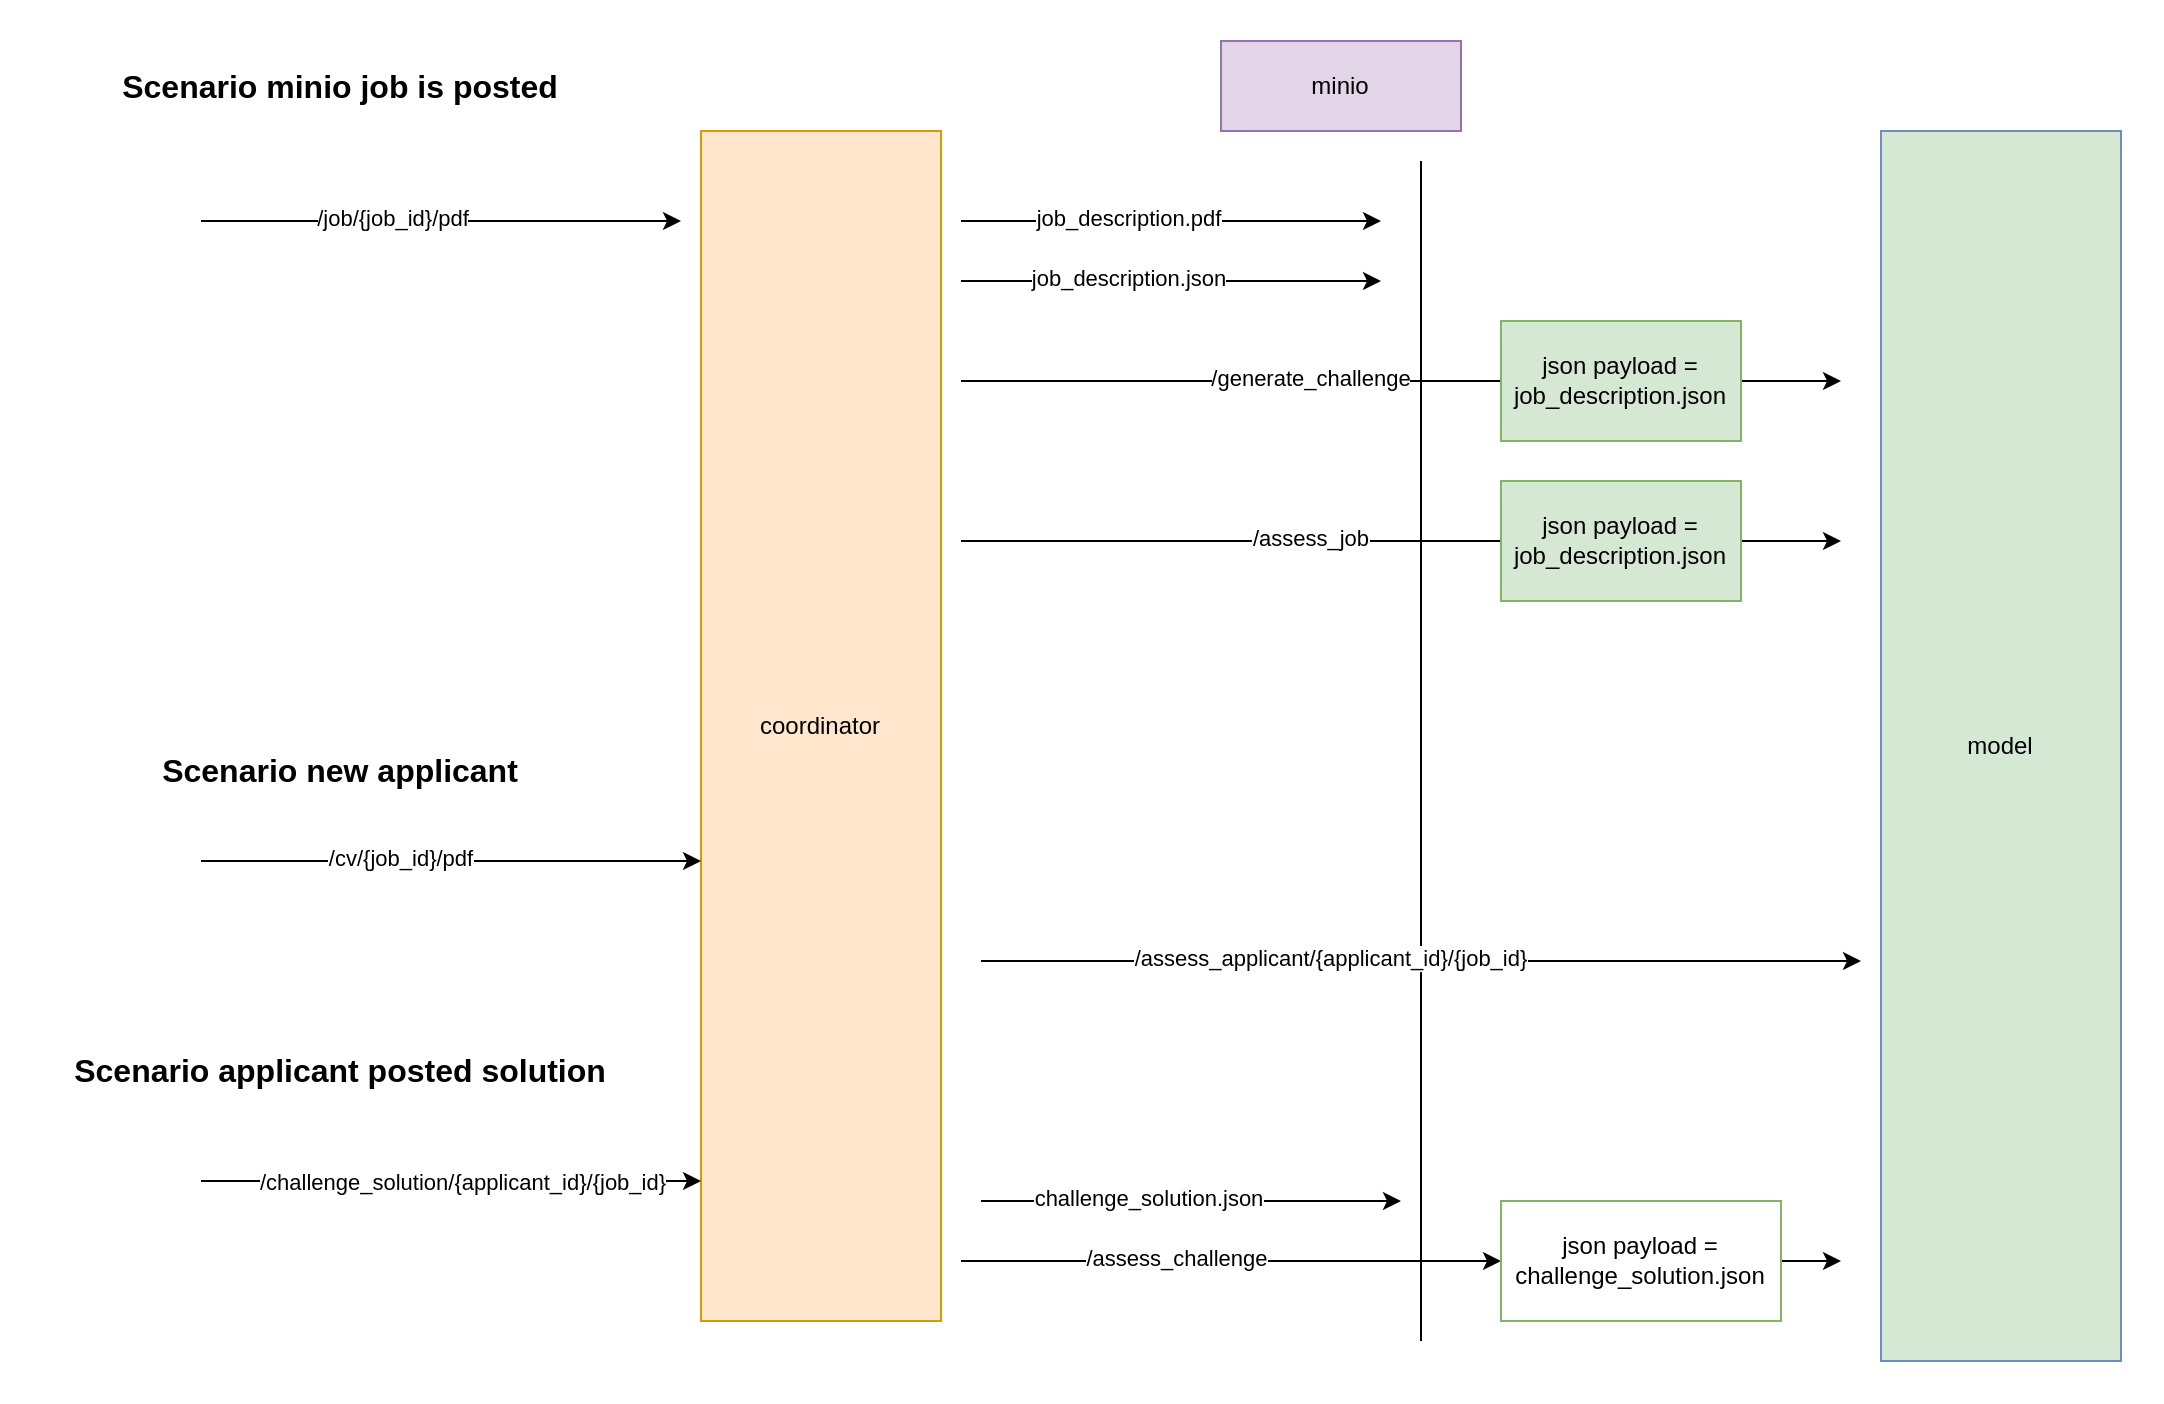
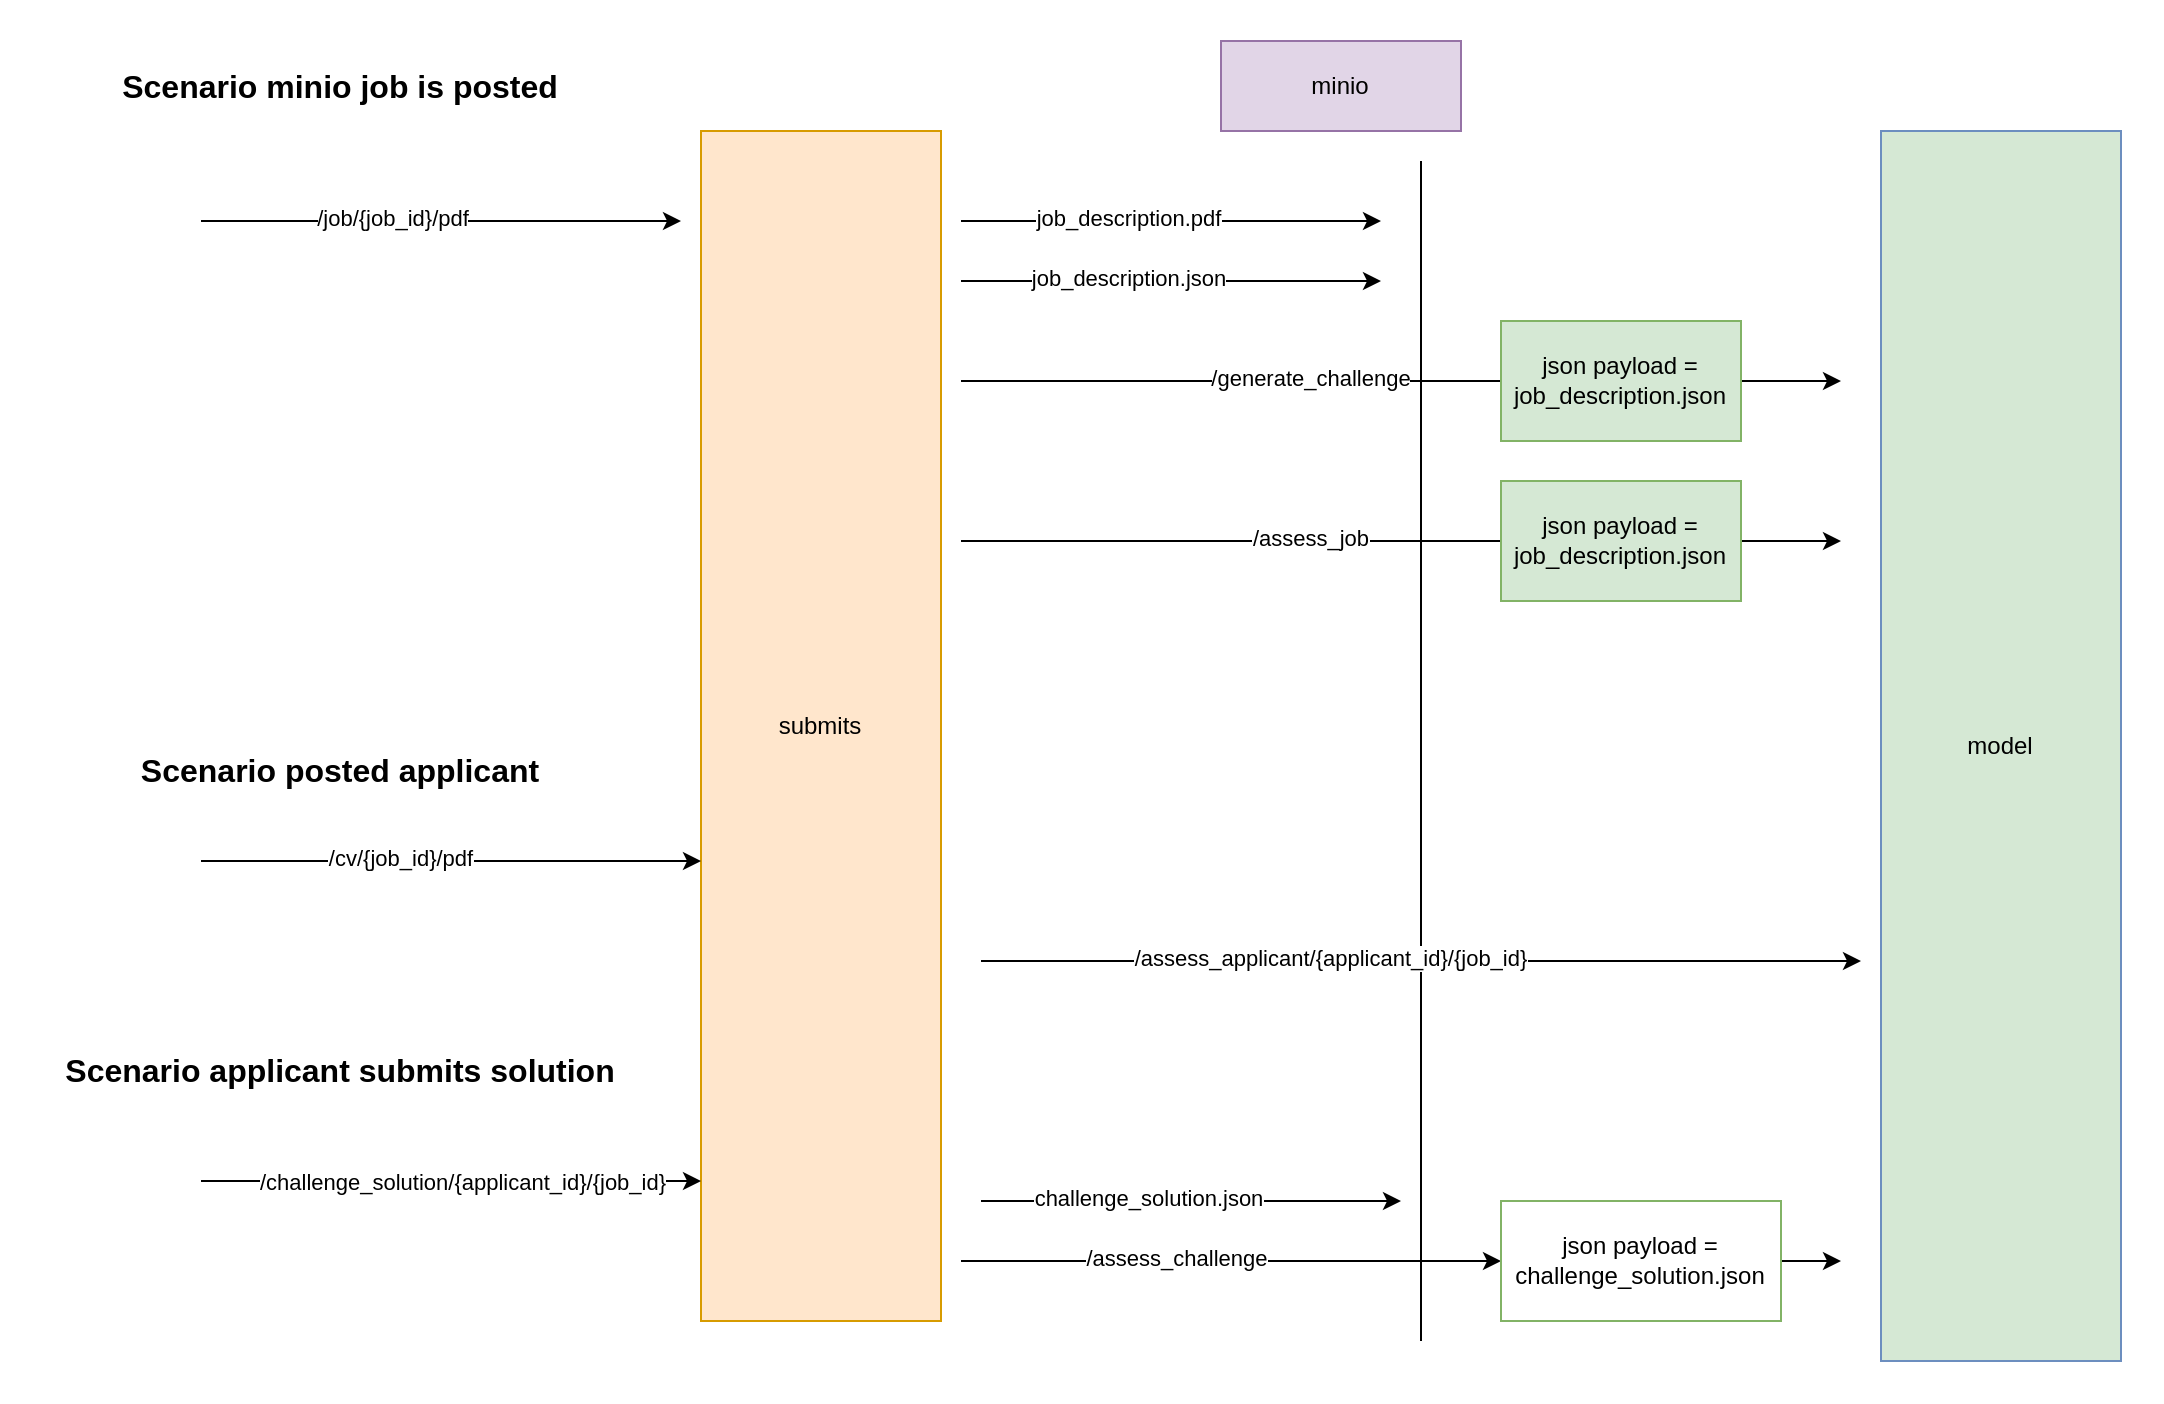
  <mxCell id="0" />
  <mxCell id="1" parent="0" />
- <mxCell id="2" value="coordinator" style="rounded=0;whiteSpace=wrap;html=1;fillColor=#ffe6cc;strokeColor=#d79b00;" vertex="1" parent="1"><mxGeometry x="350" y="65" width="120" height="595" as="geometry" /></mxCell>
+ <mxCell id="2" value="submits" style="rounded=0;whiteSpace=wrap;html=1;fillColor=#ffe6cc;strokeColor=#d79b00;" vertex="1" parent="1"><mxGeometry x="350" y="65" width="120" height="595" as="geometry" /></mxCell>
  <mxCell id="3" value="model" style="rounded=0;whiteSpace=wrap;html=1;fillColor=#d5e8d4;strokeColor=#6c8ebf;" vertex="1" parent="1"><mxGeometry x="940" y="65" width="120" height="615" as="geometry" /></mxCell>
  <mxCell id="4" value="" style="endArrow=classic;html=1;rounded=0;" edge="1" parent="1"><mxGeometry width="50" height="50" relative="1" as="geometry"><mxPoint x="100" y="110" as="sourcePoint" /><mxPoint x="340" y="110" as="targetPoint" /></mxGeometry></mxCell>
  <mxCell id="5" value="/job/{job_id}/pdf" style="edgeLabel;html=1;align=center;verticalAlign=middle;resizable=0;points=[];" vertex="1" connectable="0" parent="4"><mxGeometry x="-0.21" y="2" relative="1" as="geometry"><mxPoint as="offset" /></mxGeometry></mxCell>
  <mxCell id="6" value="minio" style="rounded=0;whiteSpace=wrap;html=1;fillColor=#e1d5e7;strokeColor=#9673a6;" vertex="1" parent="1"><mxGeometry x="610" y="20" width="120" height="45" as="geometry" /></mxCell>
  <mxCell id="7" value="" style="endArrow=none;html=1;rounded=0;" edge="1" parent="1"><mxGeometry width="50" height="50" relative="1" as="geometry"><mxPoint x="710" y="670" as="sourcePoint" /><mxPoint x="710" y="80" as="targetPoint" /></mxGeometry></mxCell>
  <mxCell id="8" value="" style="endArrow=classic;html=1;rounded=0;" edge="1" parent="1"><mxGeometry width="50" height="50" relative="1" as="geometry"><mxPoint x="480" y="110" as="sourcePoint" /><mxPoint x="690" y="110" as="targetPoint" /></mxGeometry></mxCell>
  <mxCell id="9" value="job_description.pdf" style="edgeLabel;html=1;align=center;verticalAlign=middle;resizable=0;points=[];" vertex="1" connectable="0" parent="8"><mxGeometry x="-0.21" y="2" relative="1" as="geometry"><mxPoint as="offset" /></mxGeometry></mxCell>
  <mxCell id="10" value="" style="endArrow=classic;html=1;rounded=0;" edge="1" parent="1"><mxGeometry width="50" height="50" relative="1" as="geometry"><mxPoint x="480" y="140" as="sourcePoint" /><mxPoint x="690" y="140" as="targetPoint" /></mxGeometry></mxCell>
  <mxCell id="11" value="job_description.json" style="edgeLabel;html=1;align=center;verticalAlign=middle;resizable=0;points=[];" vertex="1" connectable="0" parent="10"><mxGeometry x="-0.21" y="2" relative="1" as="geometry"><mxPoint as="offset" /></mxGeometry></mxCell>
  <mxCell id="12" value="" style="endArrow=classic;html=1;rounded=0;" edge="1" parent="1"><mxGeometry width="50" height="50" relative="1" as="geometry"><mxPoint x="480" y="190" as="sourcePoint" /><mxPoint x="920" y="190" as="targetPoint" /></mxGeometry></mxCell>
  <mxCell id="13" value="/generate_challenge" style="edgeLabel;html=1;align=center;verticalAlign=middle;resizable=0;points=[];" vertex="1" connectable="0" parent="12"><mxGeometry x="-0.21" y="2" relative="1" as="geometry"><mxPoint as="offset" /></mxGeometry></mxCell>
  <mxCell id="14" value="json payload = job_description.json" style="rounded=0;whiteSpace=wrap;html=1;fillColor=#d5e8d4;strokeColor=#82b366;" vertex="1" parent="1"><mxGeometry x="750" y="160" width="120" height="60" as="geometry" /></mxCell>
  <mxCell id="15" value="" style="endArrow=classic;html=1;rounded=0;" edge="1" parent="1"><mxGeometry width="50" height="50" relative="1" as="geometry"><mxPoint x="480" y="270" as="sourcePoint" /><mxPoint x="920" y="270" as="targetPoint" /></mxGeometry></mxCell>
  <mxCell id="16" value="/assess_job" style="edgeLabel;html=1;align=center;verticalAlign=middle;resizable=0;points=[];" vertex="1" connectable="0" parent="15"><mxGeometry x="-0.21" y="2" relative="1" as="geometry"><mxPoint as="offset" /></mxGeometry></mxCell>
  <mxCell id="17" value="json payload = job_description.json" style="rounded=0;whiteSpace=wrap;html=1;fillColor=#d5e8d4;strokeColor=#82b366;" vertex="1" parent="1"><mxGeometry x="750" y="240" width="120" height="60" as="geometry" /></mxCell>
  <mxCell id="18" value="" style="endArrow=classic;html=1;rounded=0;" edge="1" parent="1"><mxGeometry width="50" height="50" relative="1" as="geometry"><mxPoint x="490" y="480" as="sourcePoint" /><mxPoint x="930" y="480" as="targetPoint" /></mxGeometry></mxCell>
  <mxCell id="19" value="/assess_applicant/{applicant_id}/{job_id}" style="edgeLabel;html=1;align=center;verticalAlign=middle;resizable=0;points=[];" vertex="1" connectable="0" parent="18"><mxGeometry x="-0.21" y="2" relative="1" as="geometry"><mxPoint as="offset" /></mxGeometry></mxCell>
  <mxCell id="20" value="" style="endArrow=classic;html=1;rounded=0;" edge="1" parent="1"><mxGeometry width="50" height="50" relative="1" as="geometry"><mxPoint x="100" y="430" as="sourcePoint" /><mxPoint x="350" y="430" as="targetPoint" /></mxGeometry></mxCell>
  <mxCell id="21" value="/cv/{job_id}/pdf" style="edgeLabel;html=1;align=center;verticalAlign=middle;resizable=0;points=[];" vertex="1" connectable="0" parent="20"><mxGeometry x="-0.21" y="2" relative="1" as="geometry"><mxPoint as="offset" /></mxGeometry></mxCell>
  <mxCell id="22" value="" style="endArrow=classic;html=1;rounded=0;" edge="1" parent="1"><mxGeometry width="50" height="50" relative="1" as="geometry"><mxPoint x="100" y="590" as="sourcePoint" /><mxPoint x="350" y="590" as="targetPoint" /></mxGeometry></mxCell>
  <mxCell id="23" value="/challenge_solution/{applicant_id}/{job_id}" style="edgeLabel;html=1;align=center;verticalAlign=middle;resizable=0;points=[];" vertex="1" connectable="0" parent="22"><mxGeometry x="-0.21" y="2" relative="1" as="geometry"><mxPoint x="31" y="2" as="offset" /></mxGeometry></mxCell>
  <mxCell id="24" value="" style="endArrow=classic;html=1;rounded=0;" edge="1" parent="1" source="27"><mxGeometry width="50" height="50" relative="1" as="geometry"><mxPoint x="480" y="620" as="sourcePoint" /><mxPoint x="920" y="630" as="targetPoint" /></mxGeometry></mxCell>
  <mxCell id="25" value="" style="endArrow=classic;html=1;rounded=0;" edge="1" parent="1"><mxGeometry width="50" height="50" relative="1" as="geometry"><mxPoint x="480" y="630" as="sourcePoint" /><mxPoint x="750" y="630" as="targetPoint" /></mxGeometry></mxCell>
  <mxCell id="26" value="/assess_challenge" style="edgeLabel;html=1;align=center;verticalAlign=middle;resizable=0;points=[];" vertex="1" connectable="0" parent="25"><mxGeometry x="-0.21" y="2" relative="1" as="geometry"><mxPoint as="offset" /></mxGeometry></mxCell>
  <mxCell id="27" value="&lt;div&gt;json payload = challenge_solution.json&lt;/div&gt;" style="rounded=0;whiteSpace=wrap;html=1;fillColor=#ffffff;strokeColor=#82b366;" vertex="1" parent="1"><mxGeometry x="750" y="600" width="140" height="60" as="geometry" /></mxCell>
  <mxCell id="28" value="" style="endArrow=classic;html=1;rounded=0;" edge="1" parent="1"><mxGeometry width="50" height="50" relative="1" as="geometry"><mxPoint x="490" y="600" as="sourcePoint" /><mxPoint x="700" y="600" as="targetPoint" /></mxGeometry></mxCell>
  <mxCell id="29" value="challenge_solution.json" style="edgeLabel;html=1;align=center;verticalAlign=middle;resizable=0;points=[];" vertex="1" connectable="0" parent="28"><mxGeometry x="-0.21" y="2" relative="1" as="geometry"><mxPoint as="offset" /></mxGeometry></mxCell>
  <mxCell id="30" value="Scenario minio job is posted" style="text;html=1;align=center;verticalAlign=middle;whiteSpace=wrap;rounded=0;fontSize=16;fontStyle=1" vertex="1" parent="1"><mxGeometry x="20" y="27.5" width="300" height="30" as="geometry" /></mxCell>
- <mxCell id="31" value="Scenario new applicant" style="text;html=1;align=center;verticalAlign=middle;whiteSpace=wrap;rounded=0;fontSize=16;fontStyle=1" vertex="1" parent="1"><mxGeometry x="20" y="370" width="300" height="30" as="geometry" /></mxCell>
- <mxCell id="32" value="Scenario applicant posted solution" style="text;html=1;align=center;verticalAlign=middle;whiteSpace=wrap;rounded=0;fontSize=16;fontStyle=1" vertex="1" parent="1"><mxGeometry x="20" y="520" width="300" height="30" as="geometry" /></mxCell>
+ <mxCell id="31" value="Scenario posted applicant" style="text;html=1;align=center;verticalAlign=middle;whiteSpace=wrap;rounded=0;fontSize=16;fontStyle=1" vertex="1" parent="1"><mxGeometry x="20" y="370" width="300" height="30" as="geometry" /></mxCell>
+ <mxCell id="32" value="Scenario applicant submits solution" style="text;html=1;align=center;verticalAlign=middle;whiteSpace=wrap;rounded=0;fontSize=16;fontStyle=1" vertex="1" parent="1"><mxGeometry x="20" y="520" width="300" height="30" as="geometry" /></mxCell>
